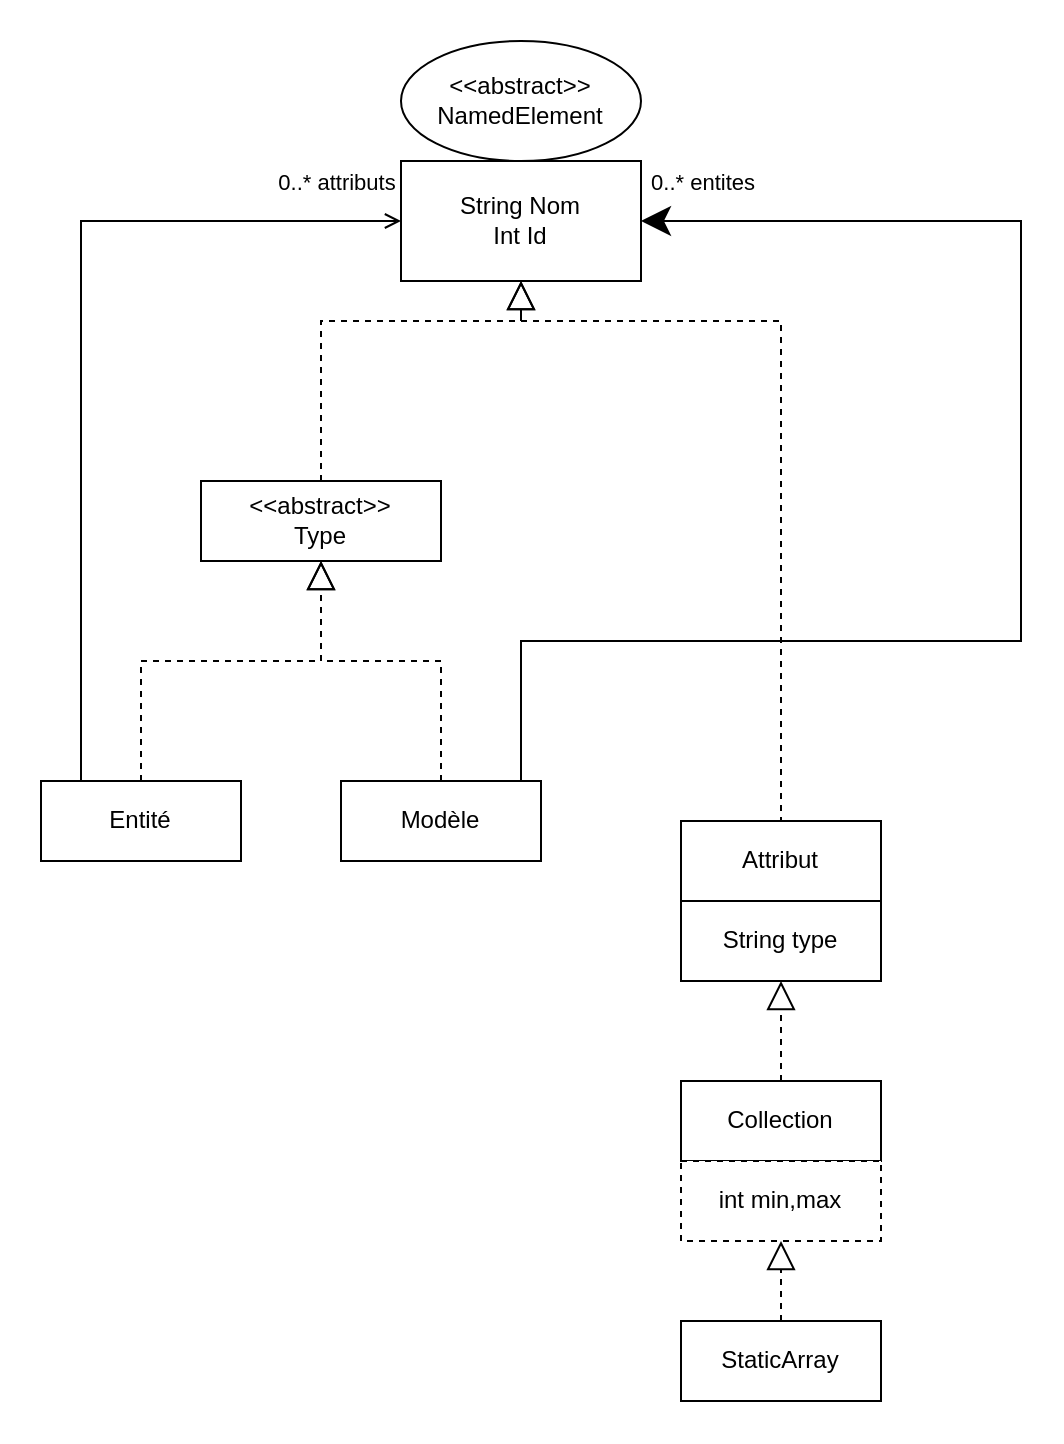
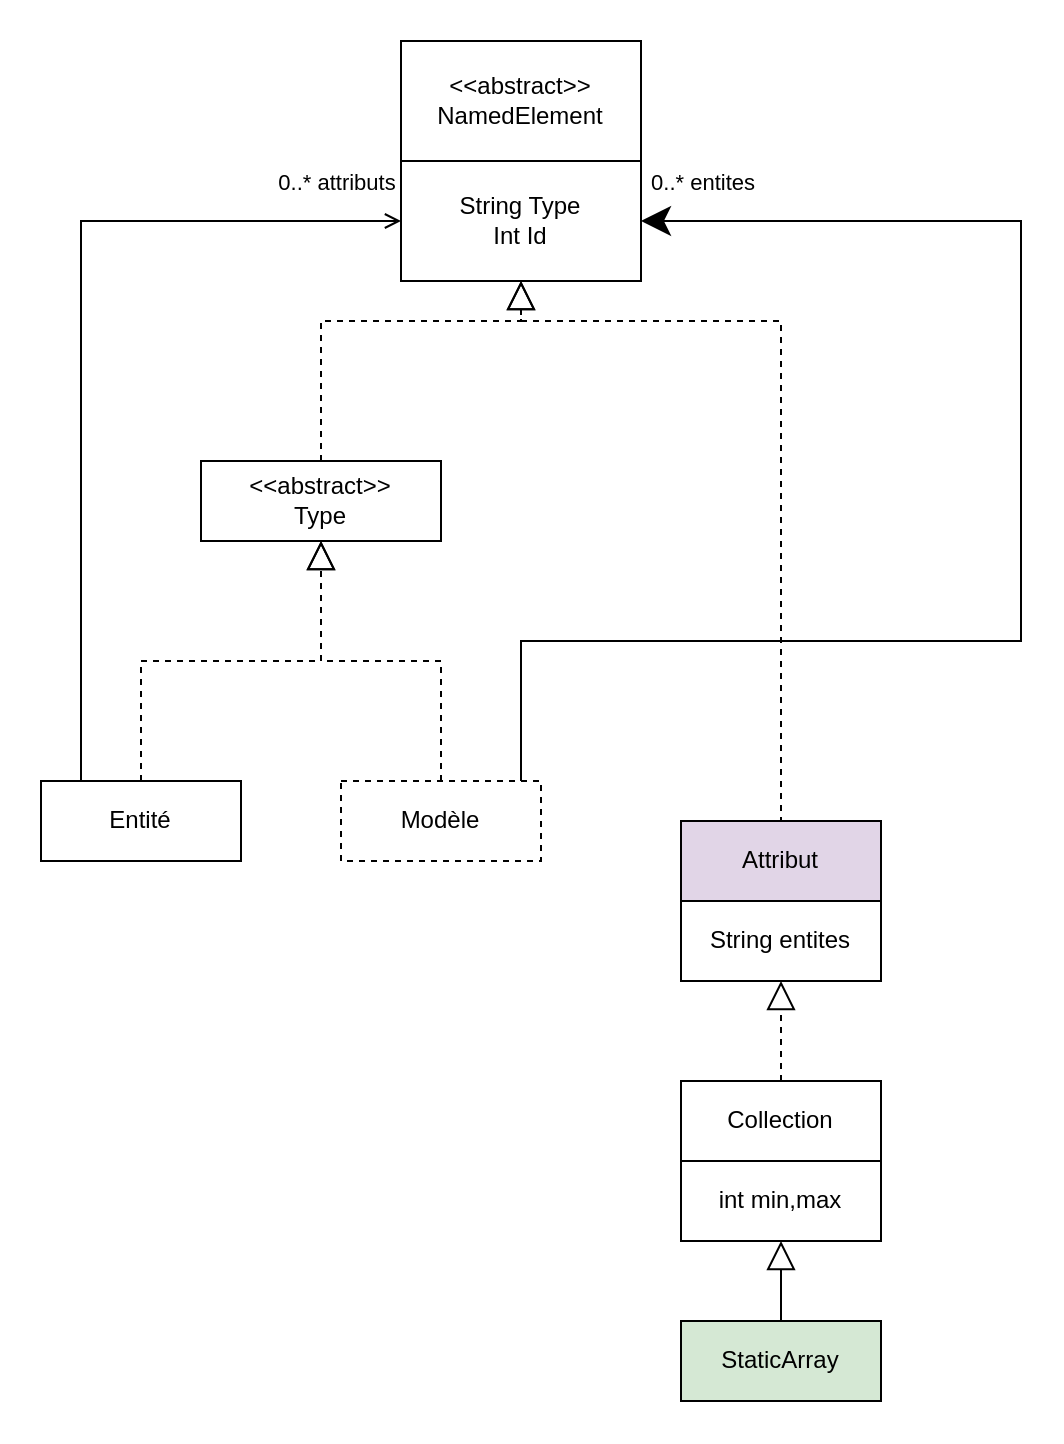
  <mxCell id="0" />
  <mxCell id="1" parent="0" />
- <mxCell id="2" value="Modèle" style="whiteSpace=wrap;html=1;align=center;" parent="1" vertex="1"><mxGeometry x="170" y="390" width="100" height="40" as="geometry" /></mxCell>
+ <mxCell id="2" value="Modèle" style="whiteSpace=wrap;html=1;align=center;dashed=1;" parent="1" vertex="1"><mxGeometry x="170" y="390" width="100" height="40" as="geometry" /></mxCell>
  <mxCell id="3" style="edgeStyle=orthogonalEdgeStyle;rounded=0;orthogonalLoop=1;jettySize=auto;html=1;entryX=0;entryY=0.5;entryDx=0;entryDy=0;endArrow=open;" parent="1" source="5" target="16" edge="1"><mxGeometry relative="1" as="geometry"><Array as="points"><mxPoint x="40" y="110" /></Array></mxGeometry></mxCell>
  <mxCell id="4" value="0..* attributs" style="edgeLabel;html=1;align=center;verticalAlign=middle;resizable=0;points=[];" parent="3" vertex="1" connectable="0"><mxGeometry x="0.813" y="-1" relative="1" as="geometry"><mxPoint x="8" y="-21" as="offset" /></mxGeometry></mxCell>
  <mxCell id="5" value="Entité" style="whiteSpace=wrap;html=1;align=center;" parent="1" vertex="1"><mxGeometry x="20" y="390" width="100" height="40" as="geometry" /></mxCell>
- <mxCell id="6" value="Attribut" style="whiteSpace=wrap;html=1;align=center;" parent="1" vertex="1"><mxGeometry x="340" y="410" width="100" height="40" as="geometry" /></mxCell>
+ <mxCell id="6" value="Attribut" style="whiteSpace=wrap;html=1;align=center;fillColor=#e1d5e7;" parent="1" vertex="1"><mxGeometry x="340" y="410" width="100" height="40" as="geometry" /></mxCell>
  <mxCell id="7" value="Collection" style="whiteSpace=wrap;html=1;align=center;" parent="1" vertex="1"><mxGeometry x="340" y="540" width="100" height="40" as="geometry" /></mxCell>
- <mxCell id="8" value="StaticArray" style="whiteSpace=wrap;html=1;align=center;" parent="1" vertex="1"><mxGeometry x="340" y="660" width="100" height="40" as="geometry" /></mxCell>
+ <mxCell id="8" value="StaticArray" style="whiteSpace=wrap;html=1;align=center;fillColor=#d5e8d4;" parent="1" vertex="1"><mxGeometry x="340" y="660" width="100" height="40" as="geometry" /></mxCell>
  <mxCell id="9" value="" style="endArrow=classic;endFill=1;endSize=12;html=1;rounded=0;elbow=vertical;edgeStyle=orthogonalEdgeStyle;entryX=1;entryY=0.5;entryDx=0;entryDy=0;" parent="1" source="2" target="16" edge="1"><mxGeometry width="160" relative="1" as="geometry"><mxPoint x="300" y="580" as="sourcePoint" /><mxPoint x="460" y="580" as="targetPoint" /><Array as="points"><mxPoint x="260" y="320" /><mxPoint x="510" y="320" /><mxPoint x="510" y="110" /></Array></mxGeometry></mxCell>
  <mxCell id="10" value="0..* entites" style="edgeLabel;html=1;align=center;verticalAlign=middle;resizable=0;points=[];" parent="9" vertex="1" connectable="0"><mxGeometry x="0.764" y="-2" relative="1" as="geometry"><mxPoint x="-55" y="-18" as="offset" /></mxGeometry></mxCell>
- <mxCell id="11" value="" style="endArrow=block;dashed=1;endFill=0;endSize=12;html=1;rounded=0;elbow=vertical;edgeStyle=orthogonalEdgeStyle;entryX=0.5;entryY=1;entryDx=0;entryDy=0;" parent="1" source="8" target="20" edge="1"><mxGeometry width="160" relative="1" as="geometry"><mxPoint x="570" y="490" as="sourcePoint" /><mxPoint x="390" y="620" as="targetPoint" /><Array as="points" /></mxGeometry></mxCell>
- <mxCell id="12" value="&amp;lt;&amp;lt;abstract&amp;gt;&amp;gt;&lt;br&gt;NamedElement" style="ellipse;whiteSpace=wrap;html=1;" parent="1" vertex="1"><mxGeometry x="200" y="20" width="120" height="60" as="geometry" /></mxCell>
+ <mxCell id="11" value="" style="endArrow=block;dashed=0;endFill=0;endSize=12;html=1;rounded=0;elbow=vertical;edgeStyle=orthogonalEdgeStyle;entryX=0.5;entryY=1;entryDx=0;entryDy=0;" parent="1" source="8" target="20" edge="1"><mxGeometry width="160" relative="1" as="geometry"><mxPoint x="570" y="490" as="sourcePoint" /><mxPoint x="390" y="620" as="targetPoint" /><Array as="points" /></mxGeometry></mxCell>
+ <mxCell id="12" value="&amp;lt;&amp;lt;abstract&amp;gt;&amp;gt;&lt;br&gt;NamedElement" style="rounded=0;whiteSpace=wrap;html=1;" parent="1" vertex="1"><mxGeometry x="200" y="20" width="120" height="60" as="geometry" /></mxCell>
  <mxCell id="13" value="" style="endArrow=block;dashed=1;endFill=0;endSize=12;html=1;rounded=0;elbow=vertical;edgeStyle=orthogonalEdgeStyle;exitX=0.5;exitY=0;exitDx=0;exitDy=0;entryX=0.5;entryY=1;entryDx=0;entryDy=0;" parent="1" source="17" target="16" edge="1"><mxGeometry width="160" relative="1" as="geometry"><mxPoint x="389.76" as="sourcePoint" y="200" /><mxPoint x="260" y="130" as="targetPoint" /><Array as="points"><mxPoint x="160" y="160" /><mxPoint x="260" y="160" /></Array></mxGeometry></mxCell>
  <mxCell id="14" value="" style="endArrow=block;dashed=1;endFill=0;endSize=12;html=1;rounded=0;elbow=vertical;edgeStyle=orthogonalEdgeStyle;exitX=0.75;exitY=0;exitDx=0;exitDy=0;entryX=0.5;entryY=1;entryDx=0;entryDy=0;" parent="1" source="6" target="16" edge="1"><mxGeometry width="160" relative="1" as="geometry"><mxPoint x="389.76" as="sourcePoint" y="200" /><mxPoint x="260" y="140" as="targetPoint" /><Array as="points"><mxPoint x="390" y="410" /><mxPoint x="390" y="160" /><mxPoint x="260" y="160" /></Array></mxGeometry></mxCell>
  <mxCell id="15" value="" style="endArrow=block;dashed=1;endFill=0;endSize=12;html=1;rounded=0;elbow=vertical;edgeStyle=orthogonalEdgeStyle;exitX=0.5;exitY=0;exitDx=0;exitDy=0;entryX=0.5;entryY=1;entryDx=0;entryDy=0;" parent="1" source="2" target="17" edge="1"><mxGeometry width="160" relative="1" as="geometry"><mxPoint x="85" y="320" as="sourcePoint" /><mxPoint x="-70" y="120" as="targetPoint" /><Array as="points"><mxPoint x="220" y="330" /><mxPoint x="160" y="330" /></Array></mxGeometry></mxCell>
- <mxCell id="16" value="String Nom&lt;br&gt;Int Id" style="rounded=0;whiteSpace=wrap;html=1;" parent="1" vertex="1"><mxGeometry x="200" y="80" width="120" height="60" as="geometry" /></mxCell>
- <mxCell id="17" value="&amp;lt;&amp;lt;abstract&amp;gt;&amp;gt;&lt;br&gt;Type" style="rounded=0;whiteSpace=wrap;html=1;" parent="1" vertex="1"><mxGeometry x="100" y="240" width="120" height="40" as="geometry" /></mxCell>
+ <mxCell id="16" value="String Type&lt;br&gt;Int Id" style="rounded=0;whiteSpace=wrap;html=1;" parent="1" vertex="1"><mxGeometry x="200" y="80" width="120" height="60" as="geometry" /></mxCell>
+ <mxCell id="17" value="&amp;lt;&amp;lt;abstract&amp;gt;&amp;gt;&lt;br&gt;Type" style="rounded=0;whiteSpace=wrap;html=1;" parent="1" vertex="1"><mxGeometry x="100" y="230" width="120" height="40" as="geometry" /></mxCell>
  <mxCell id="18" value="" style="endArrow=block;dashed=1;endFill=0;endSize=12;html=1;rounded=0;elbow=vertical;edgeStyle=orthogonalEdgeStyle;exitX=0.5;exitY=0;exitDx=0;exitDy=0;entryX=0.5;entryY=1;entryDx=0;entryDy=0;" parent="1" source="5" target="17" edge="1"><mxGeometry width="160" relative="1" as="geometry"><mxPoint x="230" y="400" as="sourcePoint" /><mxPoint x="210" y="300" as="targetPoint" /><Array as="points"><mxPoint x="70" y="330" /><mxPoint x="160" y="330" /></Array></mxGeometry></mxCell>
  <mxCell id="19" value="" style="endArrow=block;dashed=1;endFill=0;endSize=12;html=1;rounded=0;elbow=vertical;edgeStyle=orthogonalEdgeStyle;exitX=0.5;exitY=0;exitDx=0;exitDy=0;entryX=0.5;entryY=1;entryDx=0;entryDy=0;" edge="1" parent="1" source="7"><mxGeometry width="160" relative="1" as="geometry"><mxPoint x="425" y="420" as="sourcePoint" /><mxPoint x="390" y="490" as="targetPoint" /><Array as="points" /></mxGeometry></mxCell>
- <mxCell id="20" value="int min,max" style="whiteSpace=wrap;html=1;align=center;dashed=1;" vertex="1" parent="1"><mxGeometry x="340" y="580" width="100" height="40" as="geometry" /></mxCell>
- <mxCell id="21" value="String type" style="whiteSpace=wrap;html=1;align=center;" vertex="1" parent="1"><mxGeometry x="340" y="450" width="100" height="40" as="geometry" /></mxCell>
+ <mxCell id="20" value="int min,max" style="whiteSpace=wrap;html=1;align=center;" vertex="1" parent="1"><mxGeometry x="340" y="580" width="100" height="40" as="geometry" /></mxCell>
+ <mxCell id="21" value="String entites" style="whiteSpace=wrap;html=1;align=center;" vertex="1" parent="1"><mxGeometry x="340" y="450" width="100" height="40" as="geometry" /></mxCell>
